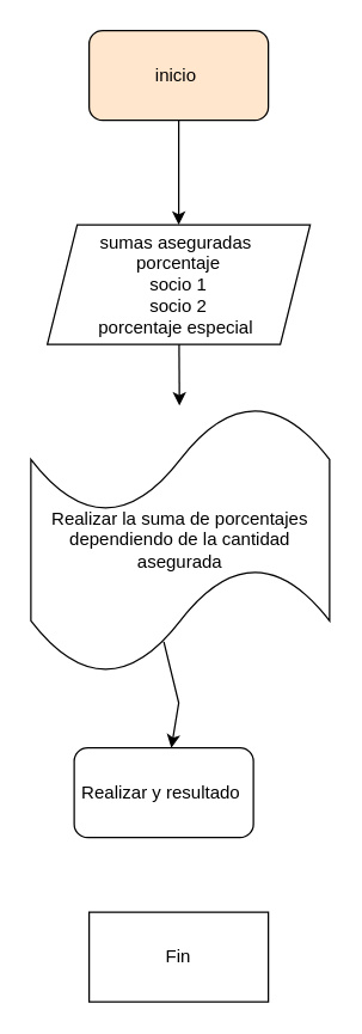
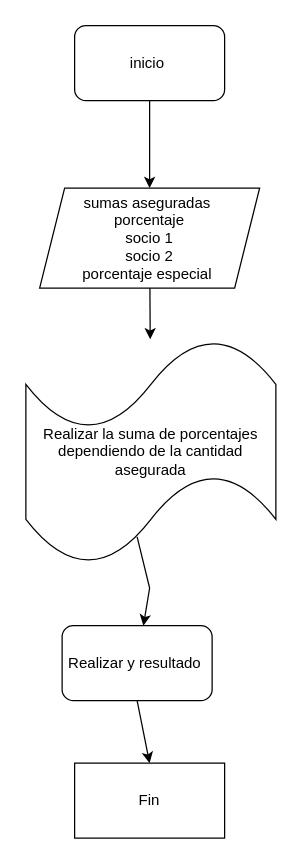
  <mxCell id="0" />
  <mxCell id="1" parent="0" />
- <mxCell id="2" value="inicio&amp;nbsp;" style="rounded=1;whiteSpace=wrap;html=1;fillColor=#ffe6cc;" vertex="1" parent="1"><mxGeometry x="59" y="20" width="120" height="60" as="geometry" /></mxCell>
+ <mxCell id="2" value="inicio&amp;nbsp;" style="rounded=1;whiteSpace=wrap;html=1;" vertex="1" parent="1"><mxGeometry x="59" y="20" width="120" height="60" as="geometry" /></mxCell>
  <mxCell id="3" value="" style="endArrow=classic;html=1;rounded=0;" edge="1" parent="1"><mxGeometry width="50" height="50" relative="1" as="geometry"><mxPoint x="119" y="80" as="sourcePoint" /><mxPoint x="119" y="150" as="targetPoint" /><Array as="points"><mxPoint x="119" y="100" /><mxPoint x="119" y="110" /></Array></mxGeometry></mxCell>
  <mxCell id="4" value="sumas aseguradas&amp;nbsp;&lt;br&gt;porcentaje&lt;br&gt;socio 1&lt;br&gt;socio 2&lt;br&gt;porcentaje especial&amp;nbsp;" style="shape=parallelogram;perimeter=parallelogramPerimeter;whiteSpace=wrap;html=1;fixedSize=1;" vertex="1" parent="1"><mxGeometry x="31" y="150" width="176" height="80" as="geometry" /></mxCell>
  <mxCell id="5" value="Realizar la suma de porcentajes dependiendo de la cantidad asegurada" style="shape=tape;whiteSpace=wrap;html=1;" vertex="1" parent="1"><mxGeometry x="20" y="271" width="200" height="180" as="geometry" /></mxCell>
  <mxCell id="6" value="" style="endArrow=classic;html=1;rounded=0;" edge="1" parent="1" source="4" target="5"><mxGeometry width="50" height="50" relative="1" as="geometry"><mxPoint x="79" y="300" as="sourcePoint" /><mxPoint x="129" y="250" as="targetPoint" /></mxGeometry></mxCell>
  <mxCell id="7" value="Realizar y resultado&amp;nbsp;" style="rounded=1;whiteSpace=wrap;html=1;" vertex="1" parent="1"><mxGeometry x="49" y="500" width="120" height="60" as="geometry" /></mxCell>
  <mxCell id="8" value="" style="endArrow=classic;html=1;rounded=0;exitX=0.445;exitY=0.878;exitDx=0;exitDy=0;exitPerimeter=0;" edge="1" parent="1" source="5" target="7"><mxGeometry width="50" height="50" relative="1" as="geometry"><mxPoint x="119" y="480" as="sourcePoint" /><mxPoint x="129" y="350" as="targetPoint" /><Array as="points"><mxPoint x="119" y="470" /></Array></mxGeometry></mxCell>
  <mxCell id="9" value="Fin" style="whiteSpace=wrap;html=1;rounded=0;" vertex="1" parent="1"><mxGeometry x="59" y="610" width="120" height="60" as="geometry" /></mxCell>
+ <mxCell id="10" value="" style="endArrow=classic;html=1;rounded=0;exitX=0.5;exitY=1;exitDx=0;exitDy=0;entryX=0.5;entryY=0;entryDx=0;entryDy=0;" edge="1" parent="1" source="7" target="9"><mxGeometry width="50" height="50" relative="1" as="geometry"><mxPoint x="149" y="640" as="sourcePoint" /><mxPoint x="199" y="590" as="targetPoint" /></mxGeometry></mxCell>
